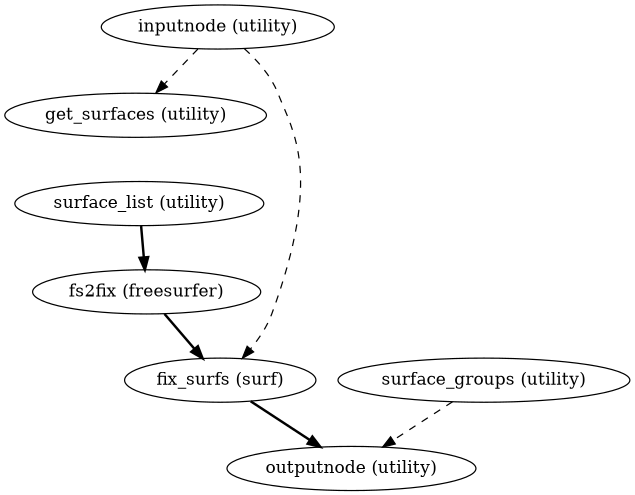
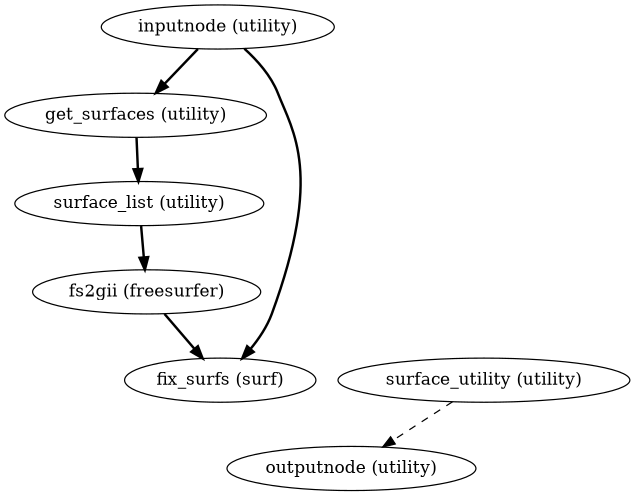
  strict digraph {
    edge [style=bold]
    "inputnode (utility)"
    "get_surfaces (utility)"
    "fix_surfs (surf)"
    "surface_list (utility)"
    "outputnode (utility)"
-   "fs2gii (freesurfer)" [label="fs2fix (freesurfer)"]
-   "surface_groups (utility)"
-   "inputnode (utility)" -> "get_surfaces (utility)" [style=dashed]
-   "inputnode (utility)" -> "fix_surfs (surf)" [style=dashed]
-   "fix_surfs (surf)" -> "outputnode (utility)"
+   "fs2gii (freesurfer)"
+   "surface_groups (utility)" [label="surface_utility (utility)"]
+   "inputnode (utility)" -> "get_surfaces (utility)"
+   "inputnode (utility)" -> "fix_surfs (surf)"
+   "get_surfaces (utility)" -> "surface_list (utility)"
    "surface_list (utility)" -> "fs2gii (freesurfer)"
    "fs2gii (freesurfer)" -> "fix_surfs (surf)"
    "surface_groups (utility)" -> "outputnode (utility)" [style=dashed]
  }
